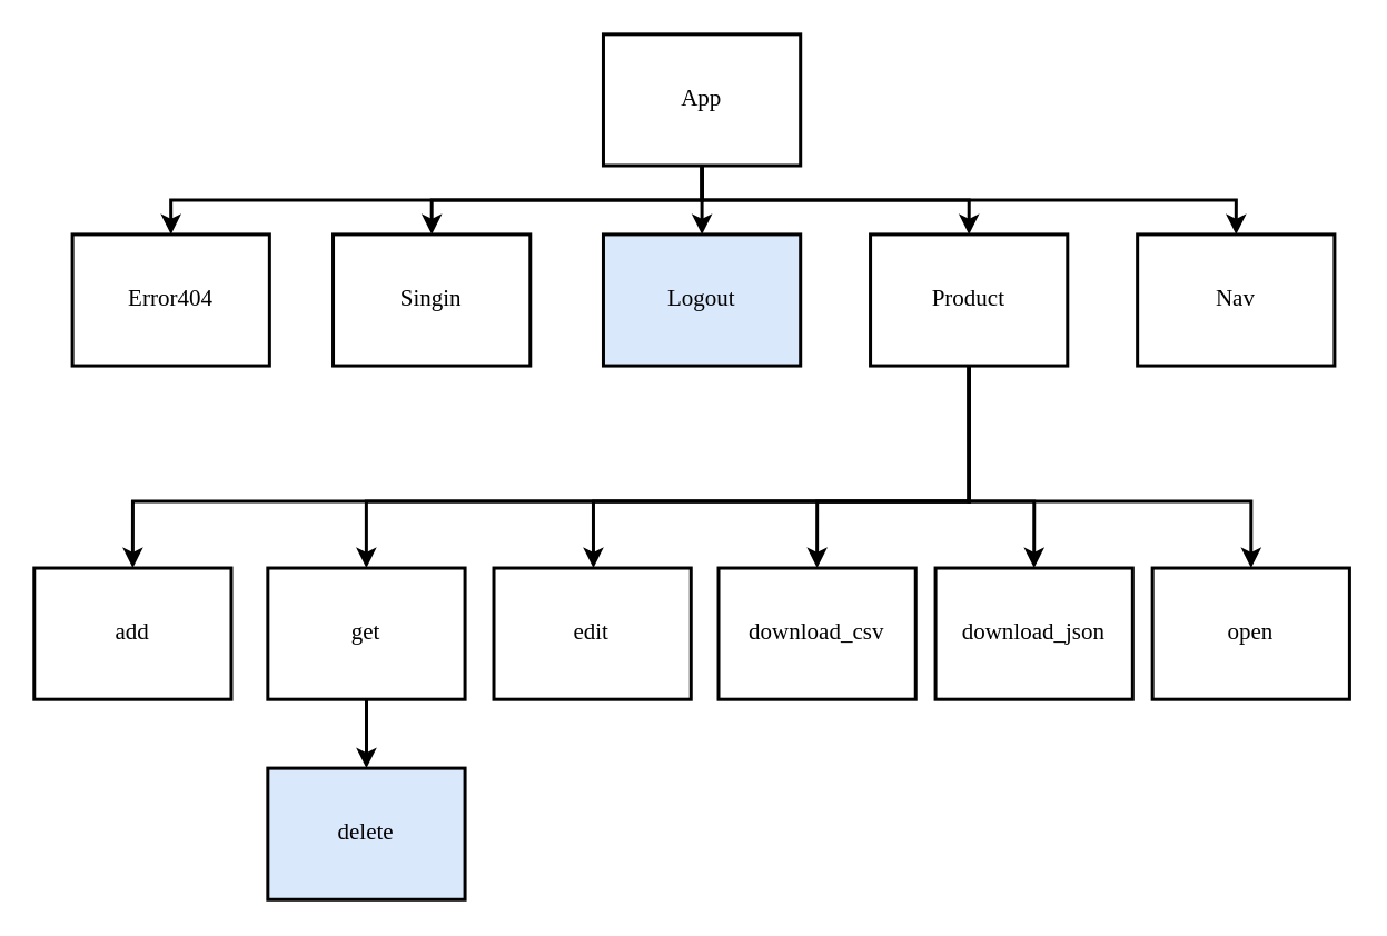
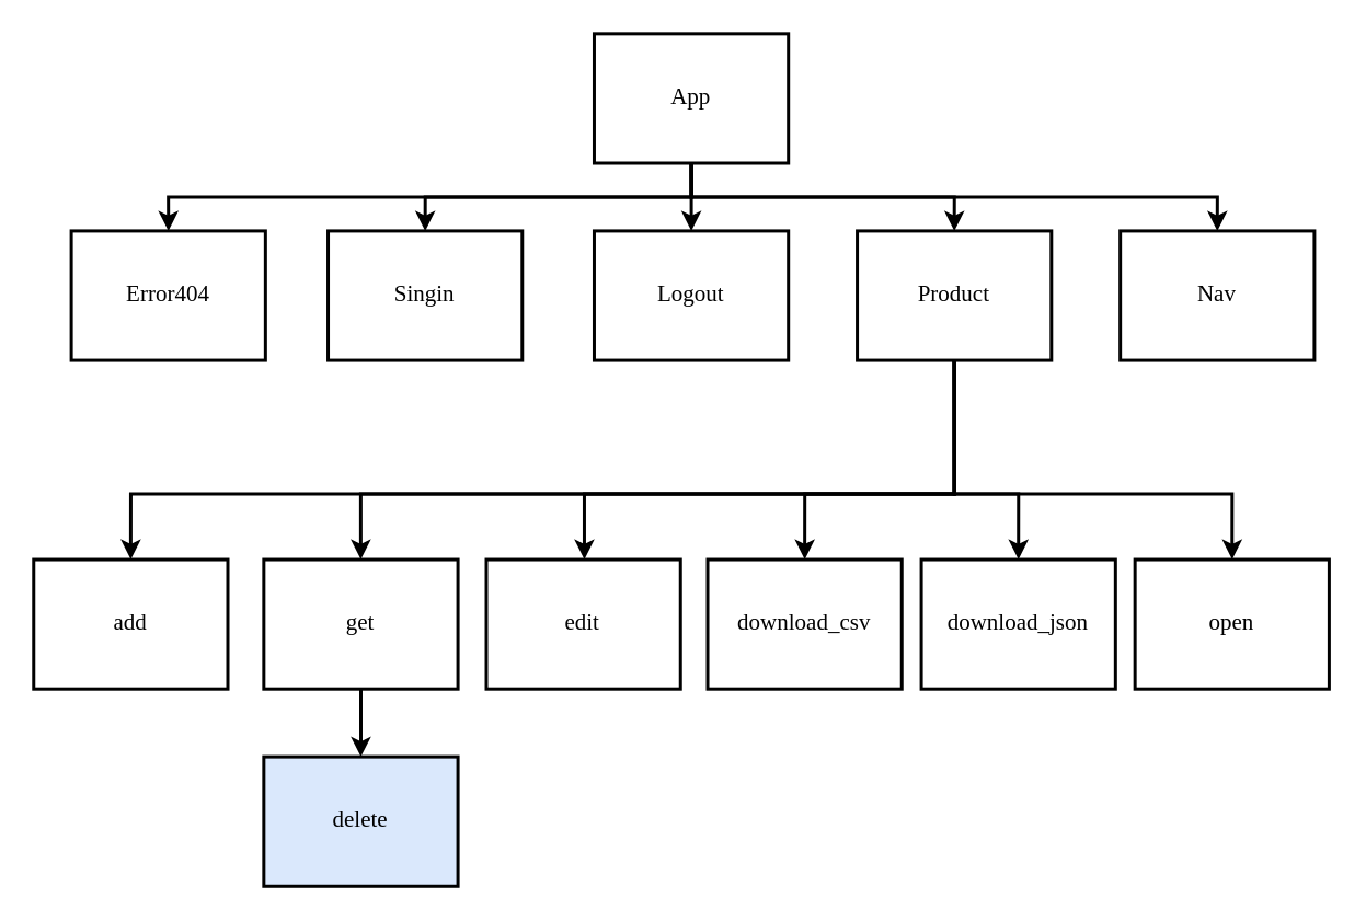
  <mxCell id="0" />
  <mxCell id="1" parent="0" />
  <mxCell id="2" style="edgeStyle=orthogonalEdgeStyle;rounded=0;orthogonalLoop=1;jettySize=auto;html=1;exitX=0.5;exitY=1;exitDx=0;exitDy=0;entryX=0.5;entryY=0;entryDx=0;entryDy=0;fontFamily=Times New Roman;strokeWidth=2;fontSize=14;fontStyle=0" parent="1" source="7" target="8" edge="1"><mxGeometry relative="1" as="geometry" /></mxCell>
  <mxCell id="3" style="edgeStyle=orthogonalEdgeStyle;rounded=0;orthogonalLoop=1;jettySize=auto;html=1;exitX=0.5;exitY=1;exitDx=0;exitDy=0;entryX=0.5;entryY=0;entryDx=0;entryDy=0;fontFamily=Times New Roman;strokeWidth=2;fontSize=14;fontStyle=0" parent="1" source="7" target="9" edge="1"><mxGeometry relative="1" as="geometry" /></mxCell>
  <mxCell id="4" style="edgeStyle=orthogonalEdgeStyle;rounded=0;orthogonalLoop=1;jettySize=auto;html=1;exitX=0.5;exitY=1;exitDx=0;exitDy=0;entryX=0.5;entryY=0;entryDx=0;entryDy=0;fontFamily=Times New Roman;strokeWidth=2;fontSize=14;fontStyle=0" parent="1" source="7" target="10" edge="1"><mxGeometry relative="1" as="geometry" /></mxCell>
  <mxCell id="5" style="edgeStyle=orthogonalEdgeStyle;rounded=0;orthogonalLoop=1;jettySize=auto;html=1;exitX=0.5;exitY=1;exitDx=0;exitDy=0;entryX=0.5;entryY=0;entryDx=0;entryDy=0;fontFamily=Times New Roman;strokeWidth=2;fontSize=14;fontStyle=0" parent="1" source="7" target="17" edge="1"><mxGeometry relative="1" as="geometry" /></mxCell>
  <mxCell id="6" style="edgeStyle=orthogonalEdgeStyle;rounded=0;orthogonalLoop=1;jettySize=auto;html=1;exitX=0.5;exitY=1;exitDx=0;exitDy=0;entryX=0.5;entryY=0;entryDx=0;entryDy=0;fontFamily=Times New Roman;strokeWidth=2;fontSize=14;fontStyle=0" parent="1" source="7" target="18" edge="1"><mxGeometry relative="1" as="geometry" /></mxCell>
  <mxCell id="7" value="App" style="rounded=0;whiteSpace=wrap;html=1;absoluteArcSize=1;arcSize=14;strokeWidth=2;fontFamily=Times New Roman;fontSize=14;fontStyle=0" parent="1" vertex="1"><mxGeometry x="361" y="20" width="118.11" height="78.74" as="geometry" /></mxCell>
  <mxCell id="8" value="Error404" style="rounded=0;whiteSpace=wrap;html=1;absoluteArcSize=1;arcSize=14;strokeWidth=2;fontFamily=Times New Roman;fontSize=14;fontStyle=0" parent="1" vertex="1"><mxGeometry x="42.89" y="140" width="118.11" height="78.74" as="geometry" /></mxCell>
  <mxCell id="9" value="Singin" style="rounded=0;whiteSpace=wrap;html=1;absoluteArcSize=1;arcSize=14;strokeWidth=2;fontFamily=Times New Roman;fontSize=14;fontStyle=0" parent="1" vertex="1"><mxGeometry x="199.11" y="140" width="118.11" height="78.74" as="geometry" /></mxCell>
- <mxCell id="10" value="Logout" style="rounded=0;whiteSpace=wrap;html=1;absoluteArcSize=1;arcSize=14;strokeWidth=2;fontFamily=Times New Roman;fontSize=14;fontStyle=0;fillColor=#dae8fc;" parent="1" vertex="1"><mxGeometry x="361" y="140" width="118.11" height="78.74" as="geometry" /></mxCell>
+ <mxCell id="10" value="Logout" style="rounded=0;whiteSpace=wrap;html=1;absoluteArcSize=1;arcSize=14;strokeWidth=2;fontFamily=Times New Roman;fontSize=14;fontStyle=0" parent="1" vertex="1"><mxGeometry x="361" y="140" width="118.11" height="78.74" as="geometry" /></mxCell>
  <mxCell id="11" style="edgeStyle=orthogonalEdgeStyle;rounded=0;orthogonalLoop=1;jettySize=auto;html=1;exitX=0.5;exitY=1;exitDx=0;exitDy=0;entryX=0.5;entryY=0;entryDx=0;entryDy=0;fontFamily=Times New Roman;strokeWidth=2;fontSize=14;fontStyle=0" parent="1" source="17" target="19" edge="1"><mxGeometry relative="1" as="geometry"><Array as="points"><mxPoint x="580" y="300" /><mxPoint x="79" y="300" /></Array></mxGeometry></mxCell>
  <mxCell id="12" style="edgeStyle=orthogonalEdgeStyle;rounded=0;orthogonalLoop=1;jettySize=auto;html=1;exitX=0.5;exitY=1;exitDx=0;exitDy=0;fontFamily=Times New Roman;strokeWidth=2;fontSize=14;fontStyle=0" parent="1" source="17" target="21" edge="1"><mxGeometry relative="1" as="geometry"><Array as="points"><mxPoint x="580" y="300" /><mxPoint x="219" y="300" /></Array></mxGeometry></mxCell>
  <mxCell id="13" style="edgeStyle=orthogonalEdgeStyle;rounded=0;orthogonalLoop=1;jettySize=auto;html=1;exitX=0.5;exitY=1;exitDx=0;exitDy=0;fontFamily=Times New Roman;strokeWidth=2;fontSize=14;fontStyle=0" parent="1" source="17" target="22" edge="1"><mxGeometry relative="1" as="geometry"><Array as="points"><mxPoint x="580" y="300" /><mxPoint x="355" y="300" /></Array></mxGeometry></mxCell>
  <mxCell id="14" style="edgeStyle=orthogonalEdgeStyle;rounded=0;orthogonalLoop=1;jettySize=auto;html=1;exitX=0.5;exitY=1;exitDx=0;exitDy=0;entryX=0.5;entryY=0;entryDx=0;entryDy=0;fontFamily=Times New Roman;strokeWidth=2;fontSize=14;fontStyle=0" parent="1" source="17" target="23" edge="1"><mxGeometry relative="1" as="geometry"><Array as="points"><mxPoint x="580" y="300" /><mxPoint x="489" y="300" /></Array></mxGeometry></mxCell>
  <mxCell id="15" style="edgeStyle=orthogonalEdgeStyle;rounded=0;orthogonalLoop=1;jettySize=auto;html=1;exitX=0.5;exitY=1;exitDx=0;exitDy=0;entryX=0.5;entryY=0;entryDx=0;entryDy=0;fontFamily=Times New Roman;strokeWidth=2;fontSize=14;fontStyle=0" parent="1" source="17" target="24" edge="1"><mxGeometry relative="1" as="geometry"><Array as="points"><mxPoint x="580" y="300" /><mxPoint x="619" y="300" /></Array></mxGeometry></mxCell>
  <mxCell id="16" style="edgeStyle=orthogonalEdgeStyle;rounded=0;orthogonalLoop=1;jettySize=auto;html=1;exitX=0.5;exitY=1;exitDx=0;exitDy=0;entryX=0.5;entryY=0;entryDx=0;entryDy=0;fontFamily=Times New Roman;strokeWidth=2;fontSize=14;fontStyle=0" parent="1" source="17" target="25" edge="1"><mxGeometry relative="1" as="geometry"><Array as="points"><mxPoint x="580" y="300" /><mxPoint x="749" y="300" /></Array></mxGeometry></mxCell>
  <mxCell id="17" value="Product" style="rounded=0;whiteSpace=wrap;html=1;absoluteArcSize=1;arcSize=14;strokeWidth=2;fontFamily=Times New Roman;fontSize=14;fontStyle=0" parent="1" vertex="1"><mxGeometry x="521" y="140" width="118.11" height="78.74" as="geometry" /></mxCell>
  <mxCell id="18" value="Nav" style="rounded=0;whiteSpace=wrap;html=1;absoluteArcSize=1;arcSize=14;strokeWidth=2;fontFamily=Times New Roman;fontSize=14;fontStyle=0" parent="1" vertex="1"><mxGeometry x="681" y="140" width="118.11" height="78.74" as="geometry" /></mxCell>
  <mxCell id="19" value="add" style="rounded=0;whiteSpace=wrap;html=1;absoluteArcSize=1;arcSize=14;strokeWidth=2;fontFamily=Times New Roman;fontSize=14;fontStyle=0" parent="1" vertex="1"><mxGeometry x="20" y="340" width="118.11" height="78.74" as="geometry" /></mxCell>
  <mxCell id="20" style="edgeStyle=orthogonalEdgeStyle;rounded=0;orthogonalLoop=1;jettySize=auto;html=1;exitX=0.5;exitY=1;exitDx=0;exitDy=0;entryX=0.5;entryY=0;entryDx=0;entryDy=0;fontFamily=Times New Roman;strokeWidth=2;fontSize=14;fontStyle=0" parent="1" source="21" target="26" edge="1"><mxGeometry relative="1" as="geometry" /></mxCell>
  <mxCell id="21" value="get" style="rounded=0;whiteSpace=wrap;html=1;absoluteArcSize=1;arcSize=14;strokeWidth=2;fontFamily=Times New Roman;fontSize=14;fontStyle=0" parent="1" vertex="1"><mxGeometry x="160" y="340" width="118.11" height="78.74" as="geometry" /></mxCell>
  <mxCell id="22" value="edit" style="rounded=0;whiteSpace=wrap;html=1;absoluteArcSize=1;arcSize=14;strokeWidth=2;fontFamily=Times New Roman;fontSize=14;fontStyle=0" parent="1" vertex="1"><mxGeometry x="295.39" y="340" width="118.11" height="78.74" as="geometry" /></mxCell>
  <mxCell id="23" value="download_csv" style="rounded=0;whiteSpace=wrap;html=1;absoluteArcSize=1;arcSize=14;strokeWidth=2;fontFamily=Times New Roman;fontSize=14;fontStyle=0" parent="1" vertex="1"><mxGeometry x="430" y="340" width="118.11" height="78.74" as="geometry" /></mxCell>
  <mxCell id="24" value="download_json" style="rounded=0;whiteSpace=wrap;html=1;absoluteArcSize=1;arcSize=14;strokeWidth=2;fontFamily=Times New Roman;fontSize=14;fontStyle=0" parent="1" vertex="1"><mxGeometry x="560" y="340" width="118.11" height="78.74" as="geometry" /></mxCell>
  <mxCell id="25" value="open" style="rounded=0;whiteSpace=wrap;html=1;absoluteArcSize=1;arcSize=14;strokeWidth=2;fontFamily=Times New Roman;fontSize=14;fontStyle=0" parent="1" vertex="1"><mxGeometry x="690" y="340" width="118.11" height="78.74" as="geometry" /></mxCell>
  <mxCell id="26" value="delete" style="rounded=0;whiteSpace=wrap;html=1;absoluteArcSize=1;arcSize=14;strokeWidth=2;fontFamily=Times New Roman;fontSize=14;fontStyle=0;fillColor=#dae8fc;" parent="1" vertex="1"><mxGeometry x="160" y="460" width="118.11" height="78.74" as="geometry" /></mxCell>
